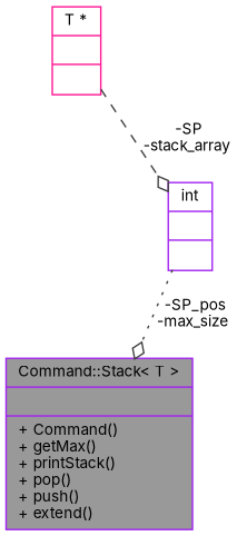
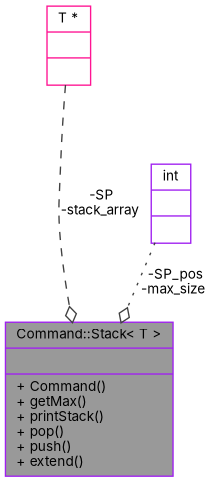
  digraph {
    fontname=Inter
    node [color=purple fillcolor=white fontname=Inter fontsize=10 shape=record style=filled]
    edge [arrowhead=odiamond color=grey25 fontname=Inter fontsize=10 labelfontname=Helvetica labelfontsize=10]
    n1 [fillcolor=grey60 fontcolor=black height=0.2 label="{Command::Stack\< T \>\n||+ Command()\l+ getMax()\l+ printStack()\l+ pop()\l+ push()\l+ extend()\l}" width=0.4]
    n2 [height=0.2 label="{int\n||}" width=0.4]
    n3 [color=deeppink height=0.2 label="{T *\n||}" width=0.4]
    n2 -> n1 [label=" -SP_pos\n-max_size" style=dotted]
-   n3 -> n2 [label=" -SP\n-stack_array" style=dashed]
+   n3 -> n1 [label=" -SP\n-stack_array" style=dashed]
  }
